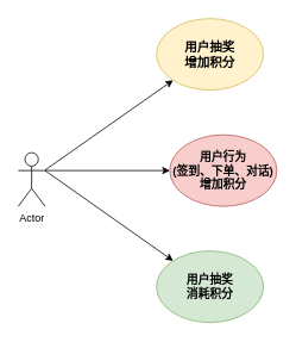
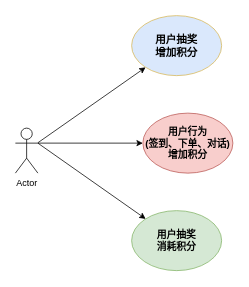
  <mxCell id="0" />
  <mxCell id="1" parent="0" />
  <mxCell id="2" style="rounded=0;orthogonalLoop=1;jettySize=auto;html=1;" parent="1" source="4" target="5" edge="1"><mxGeometry relative="1" as="geometry"><mxPoint x="140" y="90" as="targetPoint" /></mxGeometry></mxCell>
  <mxCell id="3" style="rounded=0;orthogonalLoop=1;jettySize=auto;html=1;" parent="1" target="8" edge="1"><mxGeometry relative="1" as="geometry"><mxPoint x="190" y="340" as="targetPoint" /><mxPoint x="50" y="190" as="sourcePoint" /></mxGeometry></mxCell>
  <mxCell id="4" value="Actor" style="shape=umlActor;verticalLabelPosition=bottom;verticalAlign=top;html=1;outlineConnect=0;" parent="1" vertex="1"><mxGeometry x="20" y="170" width="30" height="60" as="geometry" /></mxCell>
- <mxCell id="5" value="&lt;b style=&quot;font-size: 14px;&quot;&gt;&lt;font style=&quot;font-size: 14px;&quot;&gt;用户抽奖&lt;/font&gt;&lt;/b&gt;&lt;div style=&quot;font-size: 14px;&quot;&gt;&lt;b style=&quot;&quot;&gt;&lt;font style=&quot;font-size: 14px;&quot;&gt;增加积分&lt;/font&gt;&lt;/b&gt;&lt;/div&gt;" style="ellipse;whiteSpace=wrap;html=1;fillColor=#fff2cc;strokeColor=#d6b656;" parent="1" vertex="1"><mxGeometry x="175" y="20" width="120" height="80" as="geometry" /></mxCell>
+ <mxCell id="5" value="&lt;b style=&quot;font-size: 14px;&quot;&gt;&lt;font style=&quot;font-size: 14px;&quot;&gt;用户抽奖&lt;/font&gt;&lt;/b&gt;&lt;div style=&quot;font-size: 14px;&quot;&gt;&lt;b style=&quot;&quot;&gt;&lt;font style=&quot;font-size: 14px;&quot;&gt;增加积分&lt;/font&gt;&lt;/b&gt;&lt;/div&gt;" style="ellipse;whiteSpace=wrap;html=1;fillColor=#dae8fc;strokeColor=#d6b656;" parent="1" vertex="1"><mxGeometry x="175" y="20" width="120" height="80" as="geometry" /></mxCell>
  <mxCell id="6" style="rounded=0;orthogonalLoop=1;jettySize=auto;html=1;exitX=1;exitY=0.333;exitDx=0;exitDy=0;exitPerimeter=0;" parent="1" source="4" target="7" edge="1"><mxGeometry relative="1" as="geometry"><mxPoint x="175" y="230" as="targetPoint" /><mxPoint x="10" y="180" as="sourcePoint" /></mxGeometry></mxCell>
  <mxCell id="7" value="&lt;font style=&quot;font-size: 13px;&quot;&gt;&lt;b&gt;用户行为&lt;/b&gt;&lt;/font&gt;&lt;div style=&quot;font-size: 13px;&quot;&gt;&lt;font style=&quot;font-size: 13px;&quot;&gt;&lt;b&gt;(签到、下单、对话)&lt;/b&gt;&lt;/font&gt;&lt;/div&gt;&lt;div style=&quot;font-size: 13px;&quot;&gt;&lt;font style=&quot;font-size: 13px;&quot;&gt;&lt;b&gt;增加积分&lt;/b&gt;&lt;/font&gt;&lt;/div&gt;" style="ellipse;whiteSpace=wrap;html=1;fillColor=#f8cecc;strokeColor=#b85450;" parent="1" vertex="1"><mxGeometry x="190" y="150" width="120" height="80" as="geometry" /></mxCell>
  <mxCell id="8" value="&lt;b style=&quot;font-size: 13px;&quot;&gt;&lt;font style=&quot;font-size: 13px;&quot;&gt;用户抽奖&lt;/font&gt;&lt;/b&gt;&lt;div style=&quot;font-size: 13px;&quot;&gt;&lt;b&gt;&lt;font style=&quot;font-size: 13px;&quot;&gt;消耗积分&lt;/font&gt;&lt;/b&gt;&lt;/div&gt;" style="ellipse;whiteSpace=wrap;html=1;fillColor=#d5e8d4;strokeColor=#82b366;" parent="1" vertex="1"><mxGeometry x="175" y="280" width="120" height="80" as="geometry" /></mxCell>
